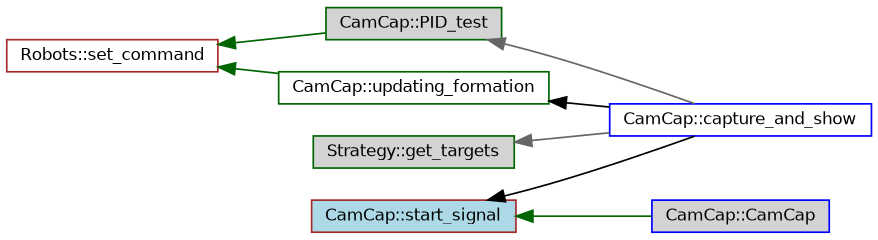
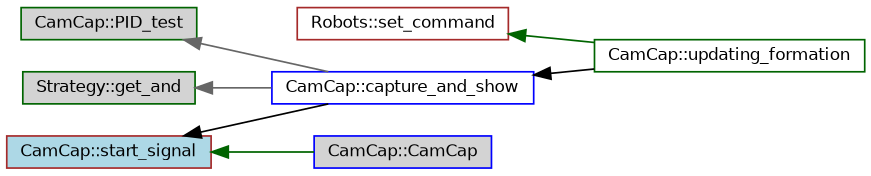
  digraph {
    rankdir=LR
    node [color=darkgreen fillcolor=white fontname=Helvetica fontsize=10 shape=record style=filled]
    edge [color=darkgreen dir=back fontname=Helvetica fontsize=10 labelfontname=Helvetica labelfontsize=10 style=solid]
    n1 [color=brown fontcolor=black height=0.2 label="Robots::set_command" width=0.4]
    n2 [fillcolor=lightgrey height=0.2 label="CamCap::PID_test" width=0.4]
    n3 [height=0.2 label="CamCap::updating_formation" width=0.4]
    n4 [color=blue height=0.2 label="CamCap::capture_and_show" width=0.4]
-   n5 [fillcolor=lightgrey height=0.2 label="Strategy::get_targets" width=0.4]
+   n5 [fillcolor=lightgrey height=0.2 label="Strategy::get_and" width=0.4]
    n6 [color=brown fillcolor=lightblue height=0.2 label="CamCap::start_signal" width=0.4]
    n7 [color=blue fillcolor=lightgrey height=0.2 label="CamCap::CamCap" width=0.4]
-   n1 -> n2
    n1 -> n3
    n2 -> n4 [color=gray40]
-   n3 -> n4 [color=black]
+   n4 -> n3 [color=black]
    n5 -> n4 [color=gray40]
    n6 -> n4 [color=black]
    n6 -> n7
  }
